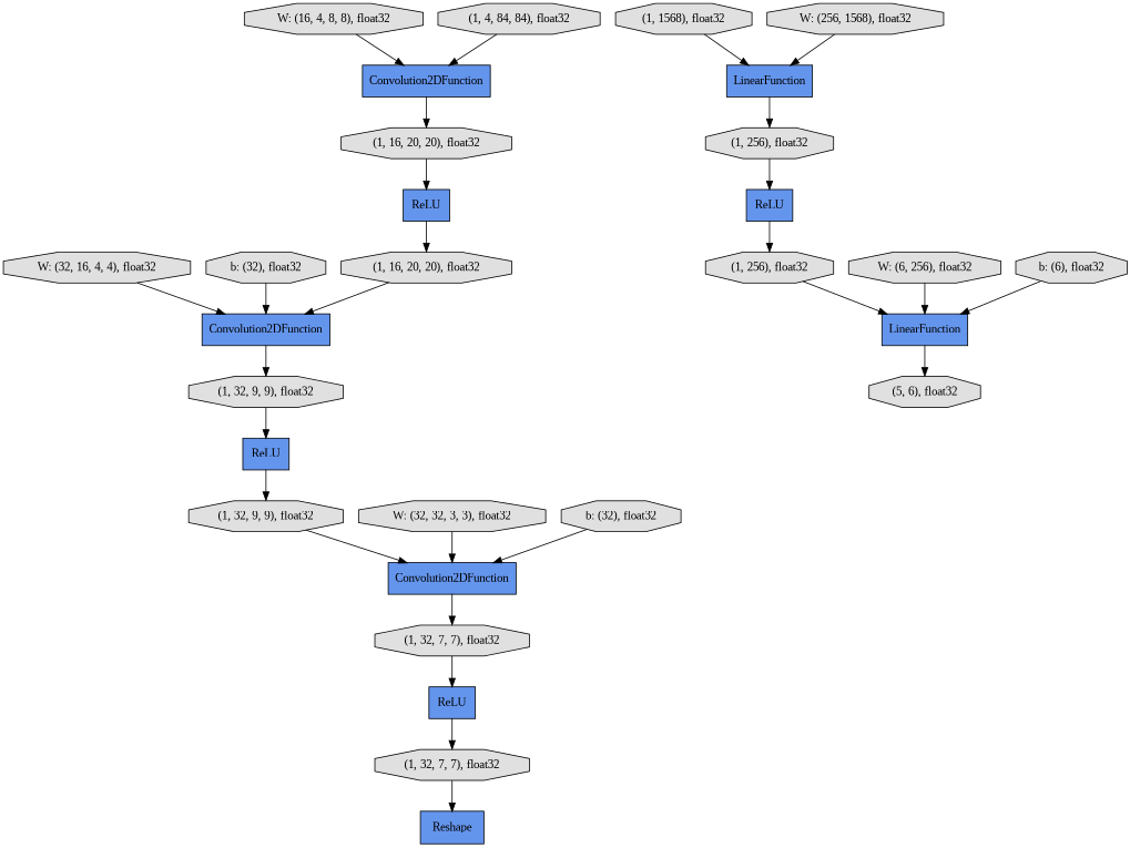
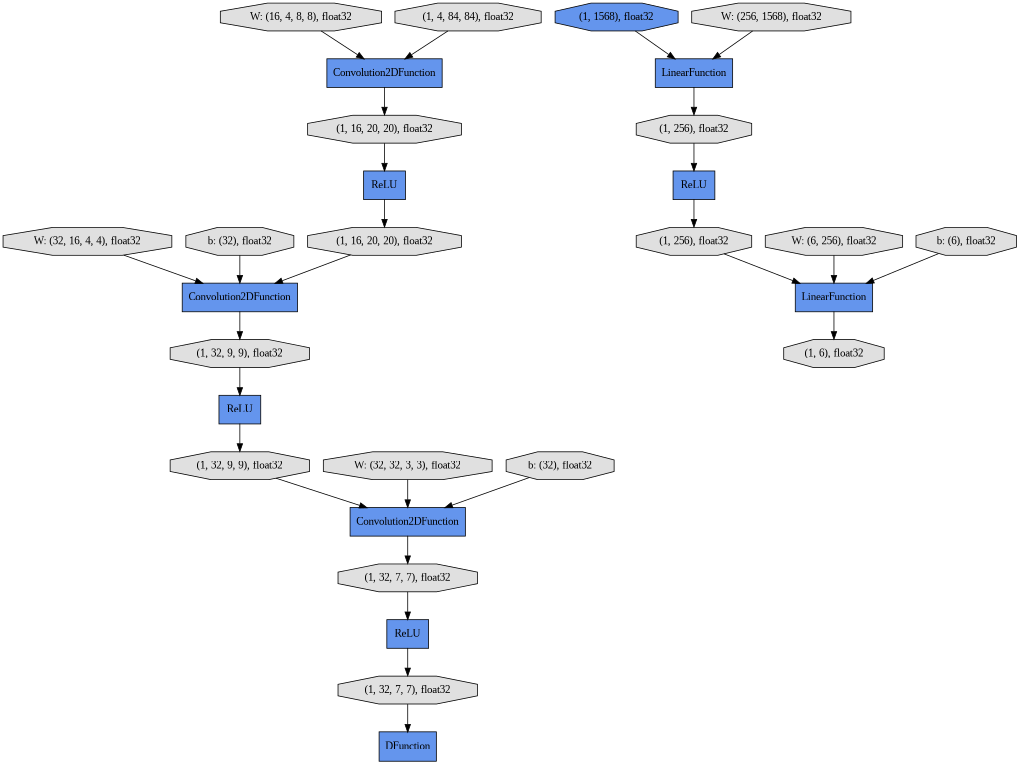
  digraph {
    fontname="Liberation Serif"
    rankdir=TB
    node [fillcolor="#E0E0E0" fontname="Liberation Serif" shape=octagon style=filled]
    edge [fontname="Liberation Serif"]
-   n1 [fillcolor="#6495ED" label=Reshape shape=record]
-   n2 [label="(1, 1568), float32"]
+   n1 [fillcolor="#6495ED" label=DFunction shape=record]
+   n2 [fillcolor="#6495ED" label="(1, 1568), float32"]
    n3 [fillcolor="#6495ED" label=LinearFunction shape=record]
    n4 [label="(1, 32, 7, 7), float32"]
    n5 [label="W: (16, 4, 8, 8), float32"]
    n6 [fillcolor="#6495ED" label=Convolution2DFunction shape=record]
    n7 [label="(1, 16, 20, 20), float32"]
    n8 [label="W: (6, 256), float32"]
    n9 [fillcolor="#6495ED" label=LinearFunction shape=record]
-   n10 [label="(5, 6), float32"]
+   n10 [label="(1, 6), float32"]
    n11 [label="W: (32, 16, 4, 4), float32"]
    n12 [fillcolor="#6495ED" label=Convolution2DFunction shape=record]
    n13 [label="(1, 32, 9, 9), float32"]
    n14 [label="b: (6), float32"]
    n15 [label="(1, 256), float32"]
    n16 [label="b: (32), float32"]
    n17 [fillcolor="#6495ED" label=ReLU shape=record]
    n18 [label="(1, 256), float32"]
    n19 [label="(1, 32, 9, 9), float32"]
    n20 [fillcolor="#6495ED" label=Convolution2DFunction shape=record]
    n21 [fillcolor="#6495ED" label=ReLU shape=record]
    n22 [label="(1, 4, 84, 84), float32"]
    n23 [label="W: (32, 32, 3, 3), float32"]
    n24 [label="(1, 32, 7, 7), float32"]
    n25 [fillcolor="#6495ED" label=ReLU shape=record]
    n26 [label="(1, 16, 20, 20), float32"]
    n27 [fillcolor="#6495ED" label=ReLU shape=record]
    n28 [label="b: (32), float32"]
    n29 [label="W: (256, 1568), float32"]
    n2 -> n3
    n3 -> n15
    n4 -> n1
    n5 -> n6
    n6 -> n7
    n7 -> n25
    n8 -> n9
    n9 -> n10
    n11 -> n12
    n12 -> n13
    n13 -> n17
    n14 -> n9
    n15 -> n21
    n16 -> n12
    n17 -> n19
    n18 -> n9
    n19 -> n20
    n20 -> n24
    n21 -> n18
    n22 -> n6
    n23 -> n20
    n24 -> n27
    n25 -> n26
    n26 -> n12
    n27 -> n4
    n28 -> n20
    n29 -> n3
  }
